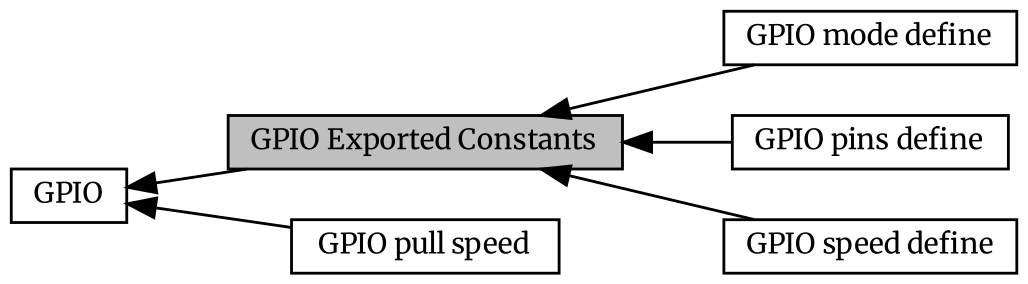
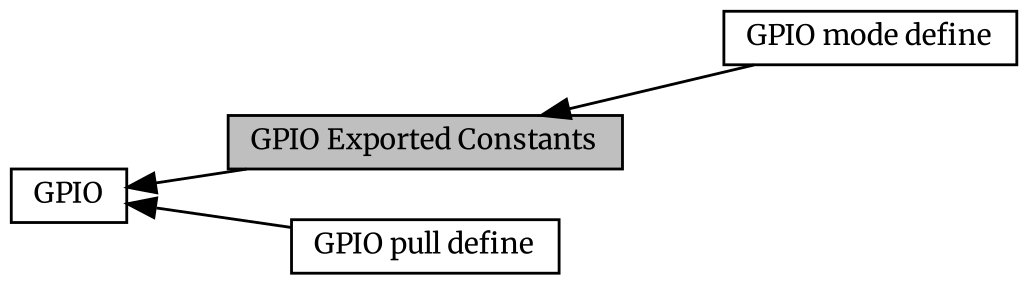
  digraph {
    fontname=Merriweather
    rankdir=LR
    node [color=black fillcolor=white fontname=Merriweather fontsize=10 shape=box style=filled]
    edge [dir=back fontname=Merriweather fontsize=10 labelfontname=Helvetica labelfontsize=10 shape=plaintext style=solid]
    n1 [fillcolor=grey75 fontcolor=black height=0.2 label="GPIO Exported Constants" width=0.4]
    n2 [height=0.2 label="GPIO mode define" width=0.4]
-   n3 [height=0.2 label="GPIO pins define" width=0.4]
-   n4 [height=0.2 label="GPIO speed define" width=0.4]
-   n5 [height=0.2 label="GPIO pull speed" width=0.4]
+   n5 [height=0.2 label="GPIO pull define" width=0.4]
    n6 [height=0.2 label=GPIO width=0.4]
    n1 -> n2
-   n1 -> n3
-   n1 -> n4
    n6 -> n1
    n6 -> n5
  }
